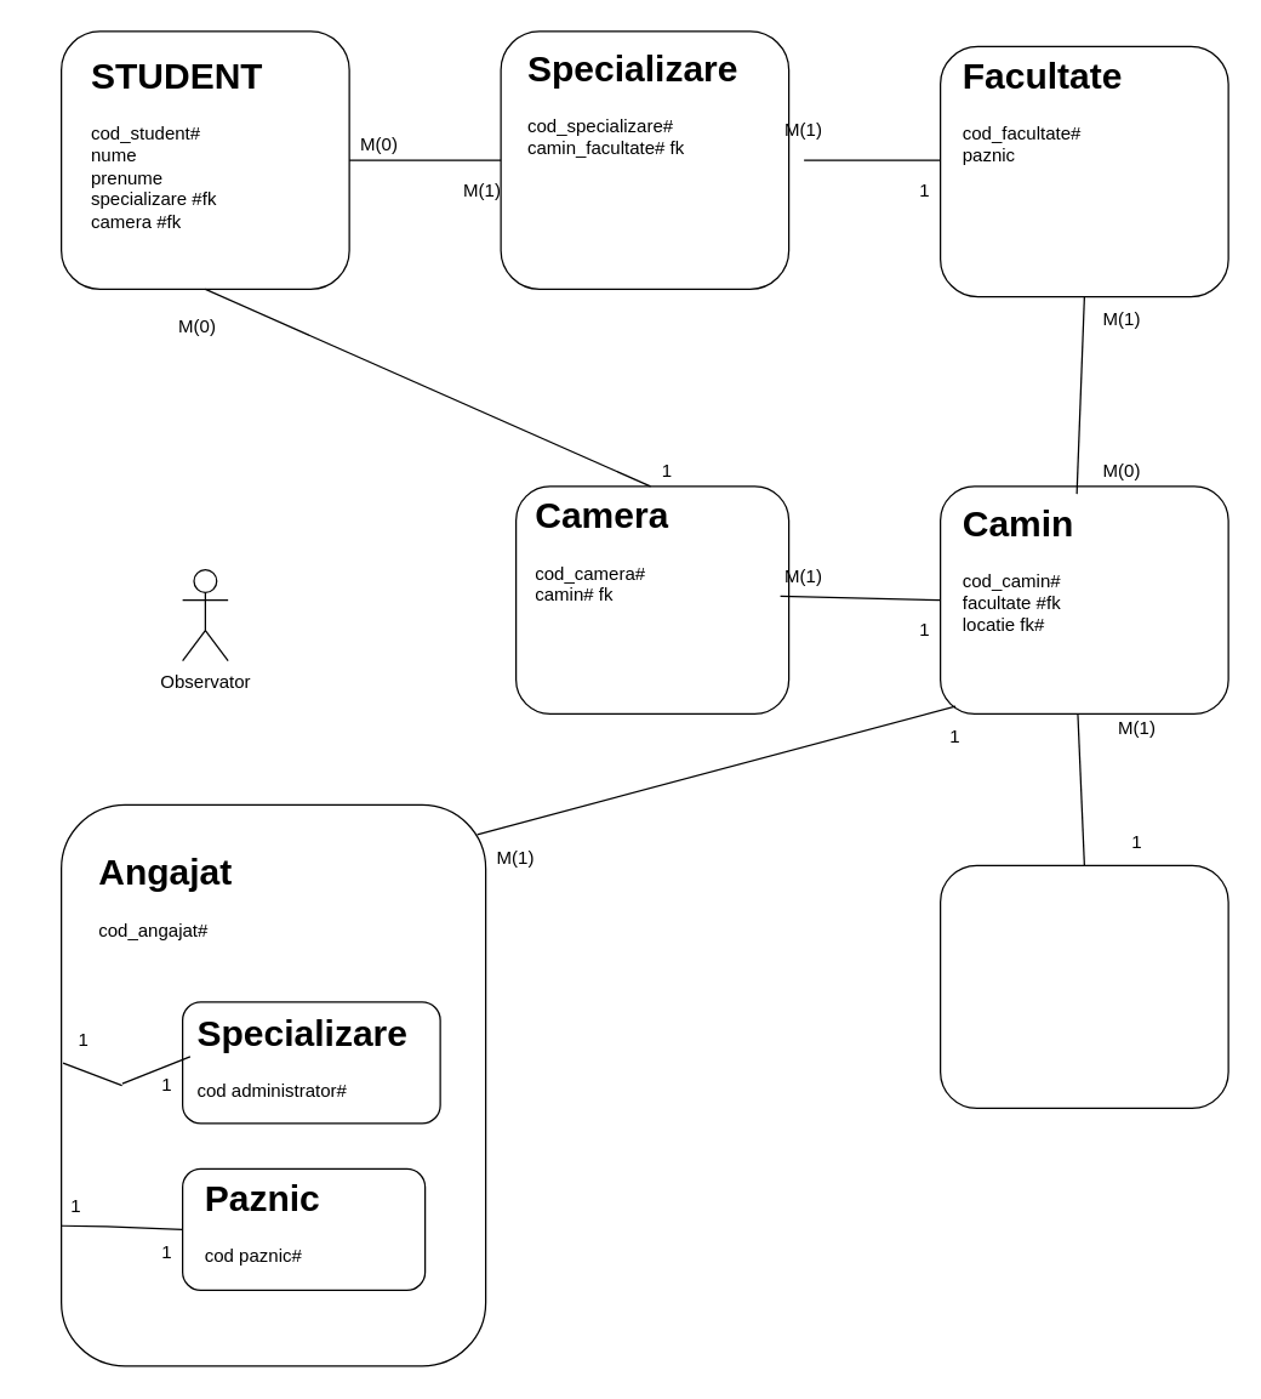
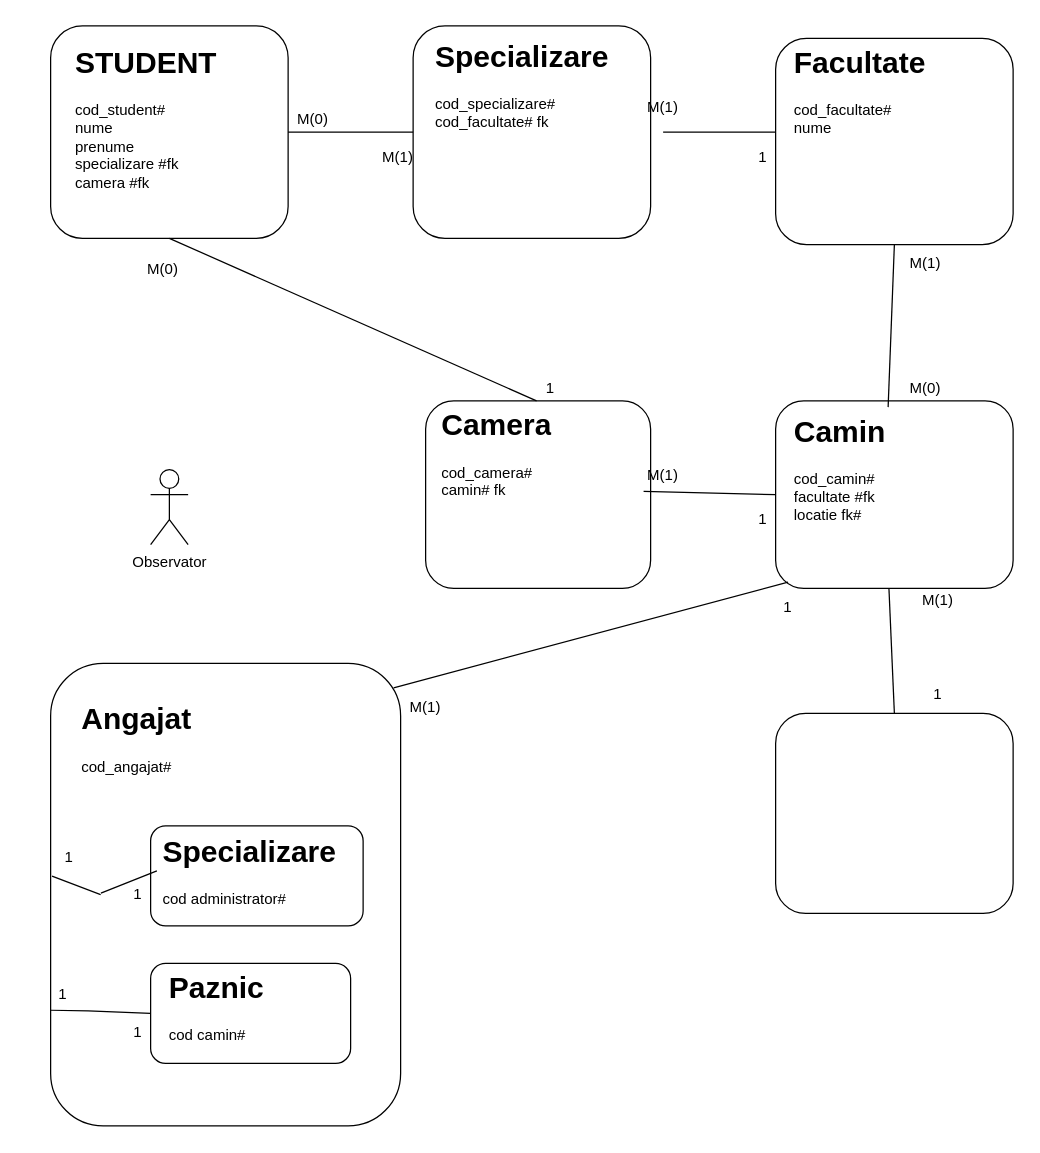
  <mxCell id="0" />
  <mxCell id="1" parent="0" />
  <mxCell id="2" value="" style="rounded=1;whiteSpace=wrap;html=1;" vertex="1" parent="1"><mxGeometry x="620" y="30" width="190" height="165" as="geometry" /></mxCell>
  <mxCell id="3" value="" style="rounded=1;whiteSpace=wrap;html=1;" vertex="1" parent="1"><mxGeometry x="620" y="320" width="190" height="150" as="geometry" /></mxCell>
  <mxCell id="4" value="" style="rounded=1;whiteSpace=wrap;html=1;" vertex="1" parent="1"><mxGeometry x="340" y="320" width="180" height="150" as="geometry" /></mxCell>
  <mxCell id="5" value="" style="rounded=1;whiteSpace=wrap;html=1;" vertex="1" parent="1"><mxGeometry x="40" y="20" width="190" height="170" as="geometry" /></mxCell>
  <mxCell id="6" value="&lt;h1&gt;STUDENT&lt;/h1&gt;&lt;div&gt;cod_student#&lt;/div&gt;&lt;div&gt;nume&lt;/div&gt;&lt;div&gt;prenume&lt;/div&gt;&lt;div&gt;specializare #fk&lt;/div&gt;&lt;div&gt;camera #fk&lt;/div&gt;" style="text;html=1;strokeColor=none;fillColor=none;spacing=5;spacingTop=-20;whiteSpace=wrap;overflow=hidden;rounded=0;" vertex="1" parent="1"><mxGeometry x="55" y="30" width="165" height="140" as="geometry" /></mxCell>
- <mxCell id="7" value="&lt;h1&gt;Facultate&lt;/h1&gt;&lt;div&gt;cod_facultate#&lt;/div&gt;&lt;div&gt;paznic&lt;/div&gt;&lt;div&gt;&lt;br&gt;&lt;/div&gt;" style="text;html=1;strokeColor=none;fillColor=none;spacing=5;spacingTop=-20;whiteSpace=wrap;overflow=hidden;rounded=0;" vertex="1" parent="1"><mxGeometry x="630" y="30" width="170" height="150" as="geometry" /></mxCell>
+ <mxCell id="7" value="&lt;h1&gt;Facultate&lt;/h1&gt;&lt;div&gt;cod_facultate#&lt;/div&gt;&lt;div&gt;nume&lt;/div&gt;&lt;div&gt;&lt;br&gt;&lt;/div&gt;" style="text;html=1;strokeColor=none;fillColor=none;spacing=5;spacingTop=-20;whiteSpace=wrap;overflow=hidden;rounded=0;" vertex="1" parent="1"><mxGeometry x="630" y="30" width="170" height="150" as="geometry" /></mxCell>
  <mxCell id="8" value="" style="rounded=1;whiteSpace=wrap;html=1;" vertex="1" parent="1"><mxGeometry x="330" y="20" width="190" height="170" as="geometry" /></mxCell>
- <mxCell id="9" value="&lt;h1&gt;Specializare&lt;/h1&gt;&lt;div&gt;cod_specializare#&lt;/div&gt;&lt;div&gt;camin_facultate# fk&lt;/div&gt;" style="text;html=1;strokeColor=none;fillColor=none;spacing=5;spacingTop=-20;whiteSpace=wrap;overflow=hidden;rounded=0;" vertex="1" parent="1"><mxGeometry x="342.5" y="25" width="167.5" height="140" as="geometry" /></mxCell>
+ <mxCell id="9" value="&lt;h1&gt;Specializare&lt;/h1&gt;&lt;div&gt;cod_specializare#&lt;/div&gt;&lt;div&gt;cod_facultate# fk&lt;/div&gt;" style="text;html=1;strokeColor=none;fillColor=none;spacing=5;spacingTop=-20;whiteSpace=wrap;overflow=hidden;rounded=0;" vertex="1" parent="1"><mxGeometry x="342.5" y="25" width="167.5" height="140" as="geometry" /></mxCell>
  <mxCell id="10" value="&lt;h1&gt;Camin&lt;/h1&gt;&lt;div&gt;cod_camin#&lt;/div&gt;&lt;div&gt;facultate #fk&lt;/div&gt;&lt;div&gt;locatie fk#&lt;/div&gt;" style="text;html=1;strokeColor=none;fillColor=none;spacing=5;spacingTop=-20;whiteSpace=wrap;overflow=hidden;rounded=0;" vertex="1" parent="1"><mxGeometry x="630" y="325" width="160" height="140" as="geometry" /></mxCell>
  <mxCell id="11" value="&lt;h1&gt;Camera&lt;/h1&gt;&lt;div&gt;cod_camera#&lt;/div&gt;&lt;div&gt;camin# fk&lt;/div&gt;" style="text;html=1;strokeColor=none;fillColor=none;spacing=5;spacingTop=-20;whiteSpace=wrap;overflow=hidden;rounded=0;" vertex="1" parent="1"><mxGeometry x="347.5" y="320" width="162.5" height="120" as="geometry" /></mxCell>
  <mxCell id="12" value="" style="rounded=1;whiteSpace=wrap;html=1;" vertex="1" parent="1"><mxGeometry x="620" y="570" width="190" height="160" as="geometry" /></mxCell>
  <mxCell id="13" value="" style="endArrow=none;html=1;rounded=0;entryX=1;entryY=0.5;entryDx=0;entryDy=0;exitX=0;exitY=0.5;exitDx=0;exitDy=0;" edge="1" parent="1" source="8" target="5"><mxGeometry width="50" height="50" relative="1" as="geometry"><mxPoint x="510" y="380" as="sourcePoint" /><mxPoint x="560" y="330" as="targetPoint" /></mxGeometry></mxCell>
  <mxCell id="14" value="" style="endArrow=none;html=1;rounded=0;" edge="1" parent="1"><mxGeometry width="50" height="50" relative="1" as="geometry"><mxPoint x="620" y="105" as="sourcePoint" /><mxPoint x="530" y="105" as="targetPoint" /></mxGeometry></mxCell>
  <mxCell id="15" value="" style="endArrow=none;html=1;rounded=0;entryX=0.5;entryY=1;entryDx=0;entryDy=0;exitX=0.5;exitY=0;exitDx=0;exitDy=0;" edge="1" parent="1" source="10" target="2"><mxGeometry width="50" height="50" relative="1" as="geometry"><mxPoint x="510" y="380" as="sourcePoint" /><mxPoint x="560" y="330" as="targetPoint" /></mxGeometry></mxCell>
  <mxCell id="16" value="" style="endArrow=none;html=1;rounded=0;entryX=0;entryY=0.5;entryDx=0;entryDy=0;exitX=1.027;exitY=0.603;exitDx=0;exitDy=0;exitPerimeter=0;" edge="1" parent="1" source="11" target="3"><mxGeometry width="50" height="50" relative="1" as="geometry"><mxPoint x="510" y="380" as="sourcePoint" /><mxPoint x="560" y="330" as="targetPoint" /></mxGeometry></mxCell>
  <mxCell id="17" value="" style="endArrow=none;html=1;rounded=0;exitX=0.5;exitY=0;exitDx=0;exitDy=0;" edge="1" parent="1" source="12"><mxGeometry width="50" height="50" relative="1" as="geometry"><mxPoint x="510" y="380" as="sourcePoint" /><mxPoint x="710.652" y="470" as="targetPoint" /></mxGeometry></mxCell>
  <mxCell id="18" value="" style="endArrow=none;html=1;rounded=0;entryX=0.5;entryY=1;entryDx=0;entryDy=0;exitX=0.5;exitY=0;exitDx=0;exitDy=0;" edge="1" parent="1" source="11" target="5"><mxGeometry width="50" height="50" relative="1" as="geometry"><mxPoint x="510" y="380" as="sourcePoint" /><mxPoint x="560" y="330" as="targetPoint" /></mxGeometry></mxCell>
  <mxCell id="19" value="" style="rounded=1;whiteSpace=wrap;html=1;" vertex="1" parent="1"><mxGeometry x="40" y="530" width="280" height="370" as="geometry" /></mxCell>
  <mxCell id="20" value="&lt;h1&gt;Angajat&lt;/h1&gt;&lt;div&gt;cod_angajat#&lt;/div&gt;&lt;div&gt;&lt;br&gt;&lt;/div&gt;" style="text;html=1;strokeColor=none;fillColor=none;spacing=5;spacingTop=-20;whiteSpace=wrap;overflow=hidden;rounded=0;" vertex="1" parent="1"><mxGeometry x="60" y="555" width="230" height="90" as="geometry" /></mxCell>
  <mxCell id="21" value="" style="rounded=1;whiteSpace=wrap;html=1;" vertex="1" parent="1"><mxGeometry x="120" y="660" width="170" height="80" as="geometry" /></mxCell>
  <mxCell id="22" value="" style="rounded=1;whiteSpace=wrap;html=1;" vertex="1" parent="1"><mxGeometry x="120" y="770" width="160" height="80" as="geometry" /></mxCell>
  <mxCell id="23" value="&lt;h1&gt;Specializare&lt;/h1&gt;&lt;div&gt;cod administrator#&lt;/div&gt;" style="text;html=1;strokeColor=none;fillColor=none;spacing=5;spacingTop=-20;whiteSpace=wrap;overflow=hidden;rounded=0;" vertex="1" parent="1"><mxGeometry x="125" y="661" width="165" height="70" as="geometry" /></mxCell>
- <mxCell id="24" value="&lt;h1&gt;Paznic&lt;/h1&gt;&lt;div&gt;cod paznic#&lt;/div&gt;" style="text;html=1;strokeColor=none;fillColor=none;spacing=5;spacingTop=-20;whiteSpace=wrap;overflow=hidden;rounded=0;" vertex="1" parent="1"><mxGeometry x="130" y="770" width="140" height="70" as="geometry" /></mxCell>
+ <mxCell id="24" value="&lt;h1&gt;Paznic&lt;/h1&gt;&lt;div&gt;cod camin#&lt;/div&gt;" style="text;html=1;strokeColor=none;fillColor=none;spacing=5;spacingTop=-20;whiteSpace=wrap;overflow=hidden;rounded=0;" vertex="1" parent="1"><mxGeometry x="130" y="770" width="140" height="70" as="geometry" /></mxCell>
  <mxCell id="25" value="Observator" style="shape=umlActor;verticalLabelPosition=bottom;verticalAlign=top;html=1;outlineConnect=0;" vertex="1" parent="1"><mxGeometry x="120" y="375" width="30" height="60" as="geometry" /></mxCell>
  <mxCell id="26" value="" style="endArrow=none;html=1;rounded=0;entryX=0;entryY=1;entryDx=0;entryDy=0;exitX=0.98;exitY=0.053;exitDx=0;exitDy=0;exitPerimeter=0;" edge="1" parent="1" source="19" target="10"><mxGeometry width="50" height="50" relative="1" as="geometry"><mxPoint x="510" y="510" as="sourcePoint" /><mxPoint x="560" y="460" as="targetPoint" /></mxGeometry></mxCell>
  <mxCell id="27" value="M(0)" style="text;html=1;strokeColor=none;fillColor=none;align=center;verticalAlign=middle;whiteSpace=wrap;rounded=0;" vertex="1" parent="1"><mxGeometry x="100" y="200" width="60" height="30" as="geometry" /></mxCell>
  <mxCell id="28" value="1" style="text;html=1;strokeColor=none;fillColor=none;align=center;verticalAlign=middle;whiteSpace=wrap;rounded=0;" vertex="1" parent="1"><mxGeometry x="410" y="295" width="60" height="30" as="geometry" /></mxCell>
  <mxCell id="29" value="M(0)" style="text;html=1;strokeColor=none;fillColor=none;align=center;verticalAlign=middle;whiteSpace=wrap;rounded=0;" vertex="1" parent="1"><mxGeometry x="220" y="80" width="60" height="30" as="geometry" /></mxCell>
  <mxCell id="30" value="M(1)" style="text;html=1;strokeColor=none;fillColor=none;align=center;verticalAlign=middle;whiteSpace=wrap;rounded=0;" vertex="1" parent="1"><mxGeometry x="287.5" y="110" width="60" height="30" as="geometry" /></mxCell>
  <mxCell id="31" value="M(1)" style="text;html=1;strokeColor=none;fillColor=none;align=center;verticalAlign=middle;whiteSpace=wrap;rounded=0;" vertex="1" parent="1"><mxGeometry x="500" y="70" width="60" height="30" as="geometry" /></mxCell>
  <mxCell id="32" value="1" style="text;html=1;strokeColor=none;fillColor=none;align=center;verticalAlign=middle;whiteSpace=wrap;rounded=0;" vertex="1" parent="1"><mxGeometry x="580" y="110" width="60" height="30" as="geometry" /></mxCell>
  <mxCell id="33" value="M(0)" style="text;html=1;strokeColor=none;fillColor=none;align=center;verticalAlign=middle;whiteSpace=wrap;rounded=0;" vertex="1" parent="1"><mxGeometry x="710" y="295" width="60" height="30" as="geometry" /></mxCell>
  <mxCell id="34" value="M(1)" style="text;html=1;strokeColor=none;fillColor=none;align=center;verticalAlign=middle;whiteSpace=wrap;rounded=0;" vertex="1" parent="1"><mxGeometry x="710" y="195" width="60" height="30" as="geometry" /></mxCell>
  <mxCell id="35" value="M(1)" style="text;html=1;strokeColor=none;fillColor=none;align=center;verticalAlign=middle;whiteSpace=wrap;rounded=0;" vertex="1" parent="1"><mxGeometry x="310" y="550" width="60" height="30" as="geometry" /></mxCell>
  <mxCell id="36" value="1" style="text;html=1;strokeColor=none;fillColor=none;align=center;verticalAlign=middle;whiteSpace=wrap;rounded=0;" vertex="1" parent="1"><mxGeometry x="600" y="470" width="60" height="30" as="geometry" /></mxCell>
  <mxCell id="37" value="M(1)" style="text;html=1;strokeColor=none;fillColor=none;align=center;verticalAlign=middle;whiteSpace=wrap;rounded=0;" vertex="1" parent="1"><mxGeometry x="720" y="465" width="60" height="30" as="geometry" /></mxCell>
  <mxCell id="38" value="1" style="text;html=1;strokeColor=none;fillColor=none;align=center;verticalAlign=middle;whiteSpace=wrap;rounded=0;" vertex="1" parent="1"><mxGeometry x="720" y="540" width="60" height="30" as="geometry" /></mxCell>
  <mxCell id="39" value="M(1)" style="text;html=1;strokeColor=none;fillColor=none;align=center;verticalAlign=middle;whiteSpace=wrap;rounded=0;" vertex="1" parent="1"><mxGeometry x="500" y="365" width="60" height="30" as="geometry" /></mxCell>
  <mxCell id="40" value="1" style="text;html=1;strokeColor=none;fillColor=none;align=center;verticalAlign=middle;whiteSpace=wrap;rounded=0;" vertex="1" parent="1"><mxGeometry x="580" y="400" width="60" height="30" as="geometry" /></mxCell>
  <mxCell id="41" value="" style="endArrow=none;html=1;rounded=0;exitX=0;exitY=0.5;exitDx=0;exitDy=0;entryX=0.004;entryY=0.46;entryDx=0;entryDy=0;entryPerimeter=0;startArrow=none;" edge="1" parent="1" source="45" target="19"><mxGeometry width="50" height="50" relative="1" as="geometry"><mxPoint x="450" y="510" as="sourcePoint" /><mxPoint x="50" y="696" as="targetPoint" /></mxGeometry></mxCell>
  <mxCell id="42" value="" style="endArrow=none;html=1;rounded=0;exitX=0;exitY=0.75;exitDx=0;exitDy=0;entryX=0;entryY=0.5;entryDx=0;entryDy=0;" edge="1" parent="1" source="19" target="22"><mxGeometry width="50" height="50" relative="1" as="geometry"><mxPoint x="450" y="510" as="sourcePoint" /><mxPoint x="500" y="460" as="targetPoint" /><Array as="points"><mxPoint x="70" y="808" /></Array></mxGeometry></mxCell>
  <mxCell id="43" value="1" style="text;html=1;strokeColor=none;fillColor=none;align=center;verticalAlign=middle;whiteSpace=wrap;rounded=0;" vertex="1" parent="1"><mxGeometry x="40" y="670" width="30" height="30" as="geometry" /></mxCell>
  <mxCell id="44" value="" style="endArrow=none;html=1;rounded=0;exitX=0;exitY=0.5;exitDx=0;exitDy=0;entryX=0.004;entryY=0.46;entryDx=0;entryDy=0;entryPerimeter=0;" edge="1" parent="1" source="23" target="45"><mxGeometry width="50" height="50" relative="1" as="geometry"><mxPoint x="125" y="696" as="sourcePoint" /><mxPoint x="41" y="700" as="targetPoint" /></mxGeometry></mxCell>
  <mxCell id="45" value="1" style="text;html=1;strokeColor=none;fillColor=none;align=center;verticalAlign=middle;whiteSpace=wrap;rounded=0;" vertex="1" parent="1"><mxGeometry x="80" y="700" width="60" height="30" as="geometry" /></mxCell>
  <mxCell id="46" value="1" style="text;html=1;strokeColor=none;fillColor=none;align=center;verticalAlign=middle;whiteSpace=wrap;rounded=0;" vertex="1" parent="1"><mxGeometry x="20" y="780" width="60" height="30" as="geometry" /></mxCell>
  <mxCell id="47" value="1" style="text;html=1;strokeColor=none;fillColor=none;align=center;verticalAlign=middle;whiteSpace=wrap;rounded=0;" vertex="1" parent="1"><mxGeometry x="80" y="810" width="60" height="30" as="geometry" /></mxCell>
